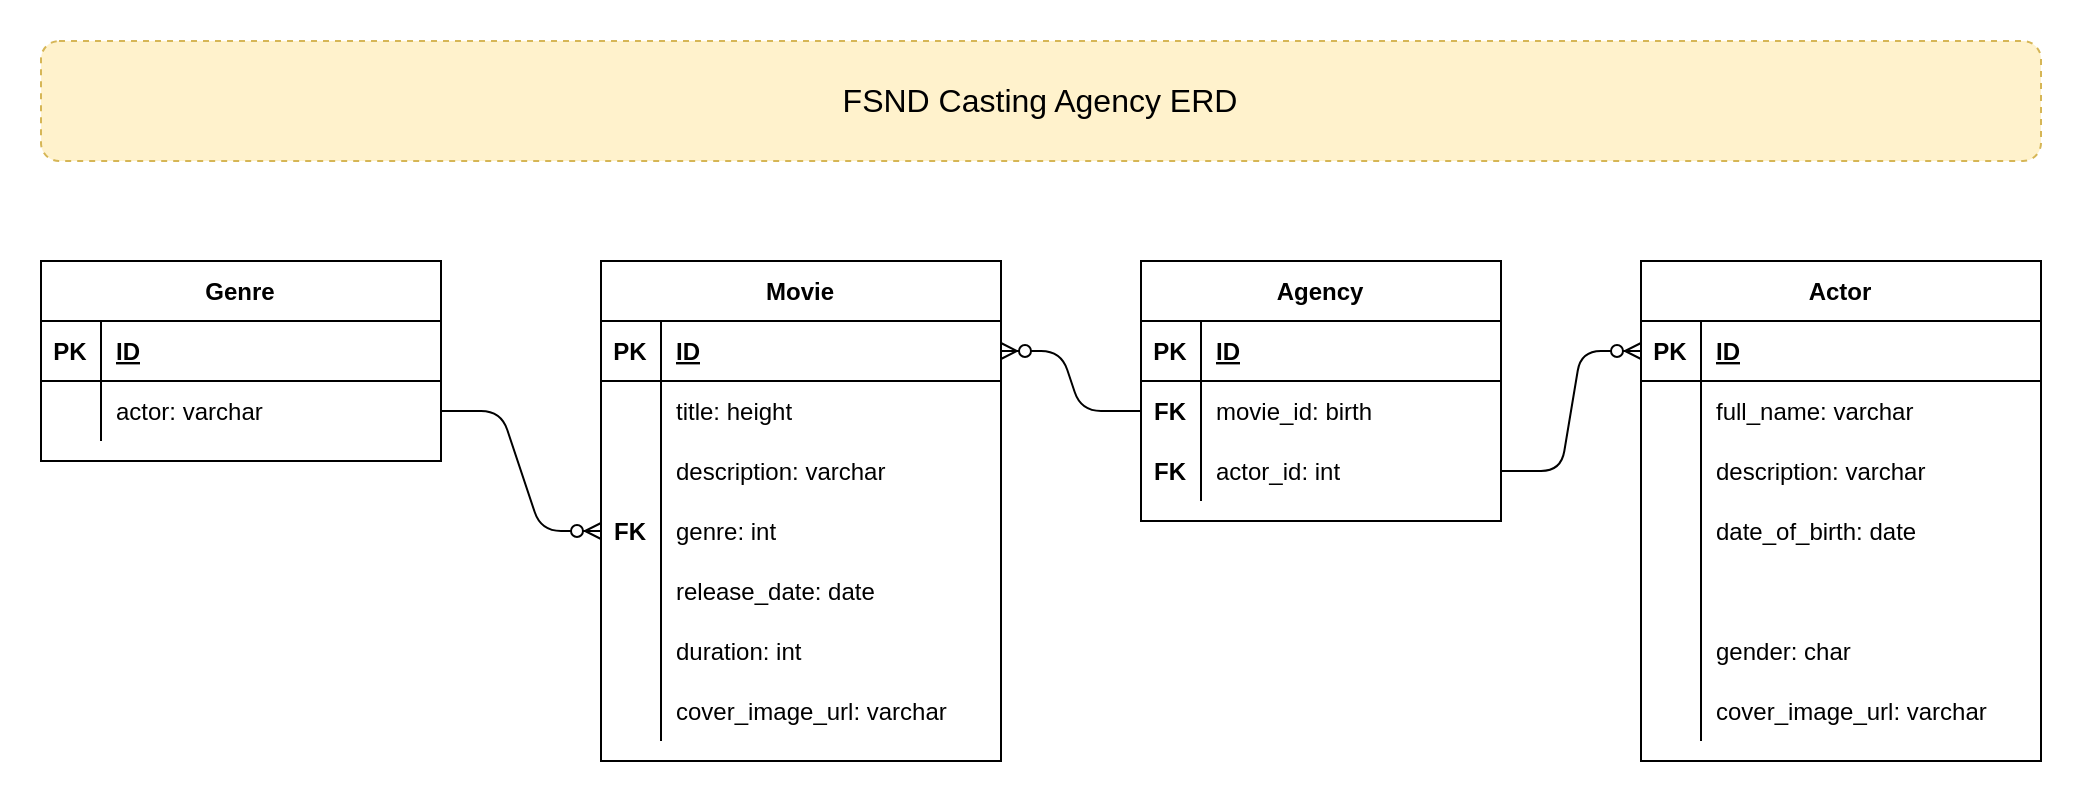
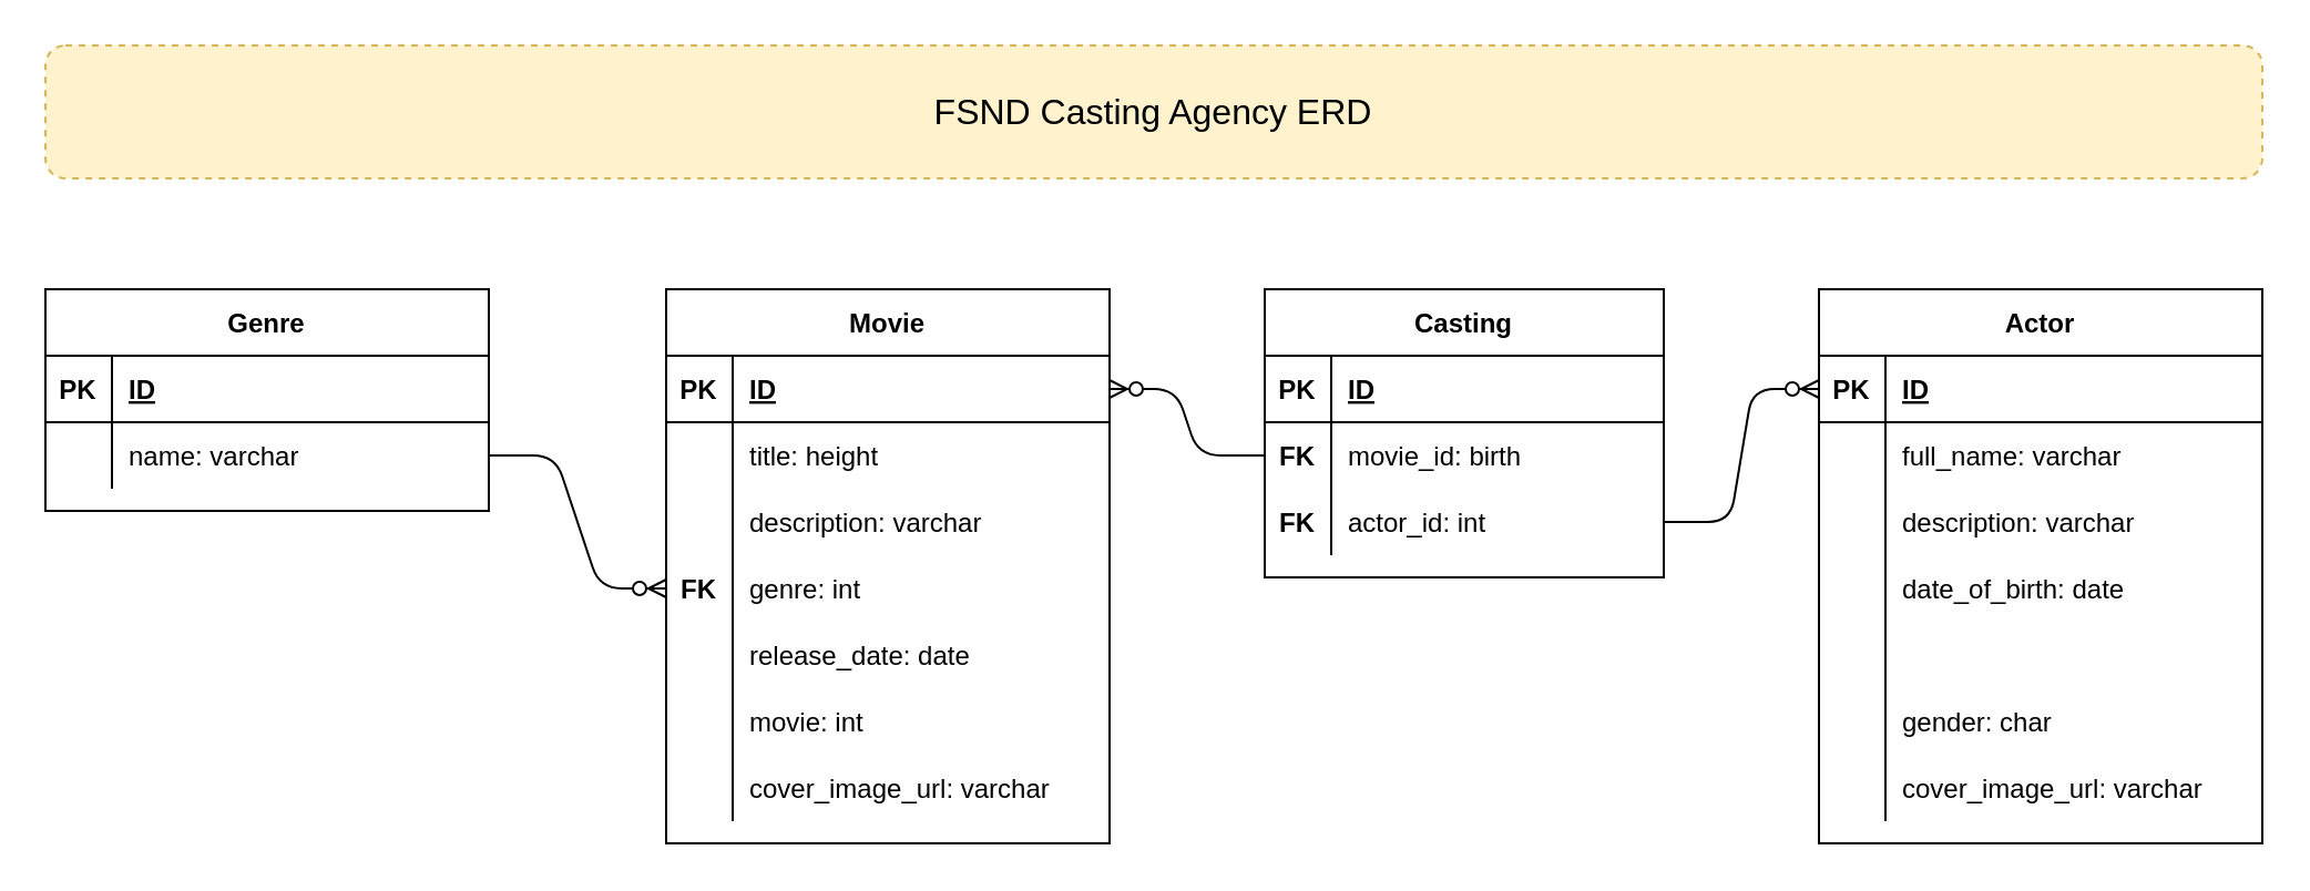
  <mxCell id="0" />
  <mxCell id="1" parent="0" />
  <mxCell id="2" value="Actor" style="shape=table;startSize=30;container=1;collapsible=1;childLayout=tableLayout;fixedRows=1;rowLines=0;fontStyle=1;align=center;resizeLast=1;" parent="1" vertex="1"><mxGeometry x="820" y="130" width="200" height="250" as="geometry" /></mxCell>
  <mxCell id="3" value="" style="shape=partialRectangle;collapsible=0;dropTarget=0;pointerEvents=0;fillColor=none;top=0;left=0;bottom=1;right=0;points=[[0,0.5],[1,0.5]];portConstraint=eastwest;" parent="2" vertex="1"><mxGeometry y="30" width="200" height="30" as="geometry" /></mxCell>
  <mxCell id="4" value="PK" style="shape=partialRectangle;connectable=0;fillColor=none;top=0;left=0;bottom=0;right=0;fontStyle=1;overflow=hidden;" parent="3" vertex="1"><mxGeometry width="30" height="30" as="geometry" /></mxCell>
  <mxCell id="5" value="ID" style="shape=partialRectangle;connectable=0;fillColor=none;top=0;left=0;bottom=0;right=0;align=left;spacingLeft=6;fontStyle=5;overflow=hidden;" parent="3" vertex="1"><mxGeometry x="30" width="170" height="30" as="geometry" /></mxCell>
  <mxCell id="6" value="" style="shape=partialRectangle;collapsible=0;dropTarget=0;pointerEvents=0;fillColor=none;top=0;left=0;bottom=0;right=0;points=[[0,0.5],[1,0.5]];portConstraint=eastwest;" parent="2" vertex="1"><mxGeometry y="60" width="200" height="30" as="geometry" /></mxCell>
  <mxCell id="7" value="" style="shape=partialRectangle;connectable=0;fillColor=none;top=0;left=0;bottom=0;right=0;editable=1;overflow=hidden;" parent="6" vertex="1"><mxGeometry width="30" height="30" as="geometry" /></mxCell>
  <mxCell id="8" value="full_name: varchar" style="shape=partialRectangle;connectable=0;fillColor=none;top=0;left=0;bottom=0;right=0;align=left;spacingLeft=6;overflow=hidden;" parent="6" vertex="1"><mxGeometry x="30" width="170" height="30" as="geometry" /></mxCell>
  <mxCell id="9" value="" style="shape=partialRectangle;collapsible=0;dropTarget=0;pointerEvents=0;fillColor=none;top=0;left=0;bottom=0;right=0;points=[[0,0.5],[1,0.5]];portConstraint=eastwest;" parent="2" vertex="1"><mxGeometry y="90" width="200" height="30" as="geometry" /></mxCell>
  <mxCell id="10" value="" style="shape=partialRectangle;connectable=0;fillColor=none;top=0;left=0;bottom=0;right=0;editable=1;overflow=hidden;" parent="9" vertex="1"><mxGeometry width="30" height="30" as="geometry" /></mxCell>
  <mxCell id="11" value="description: varchar" style="shape=partialRectangle;connectable=0;fillColor=none;top=0;left=0;bottom=0;right=0;align=left;spacingLeft=6;overflow=hidden;" parent="9" vertex="1"><mxGeometry x="30" width="170" height="30" as="geometry" /></mxCell>
  <mxCell id="12" value="" style="shape=partialRectangle;collapsible=0;dropTarget=0;pointerEvents=0;fillColor=none;top=0;left=0;bottom=0;right=0;points=[[0,0.5],[1,0.5]];portConstraint=eastwest;" parent="2" vertex="1"><mxGeometry y="120" width="200" height="30" as="geometry" /></mxCell>
  <mxCell id="13" value="" style="shape=partialRectangle;connectable=0;fillColor=none;top=0;left=0;bottom=0;right=0;editable=1;overflow=hidden;" parent="12" vertex="1"><mxGeometry width="30" height="30" as="geometry" /></mxCell>
  <mxCell id="14" value="date_of_birth: date" style="shape=partialRectangle;connectable=0;fillColor=none;top=0;left=0;bottom=0;right=0;align=left;spacingLeft=6;overflow=hidden;" parent="12" vertex="1"><mxGeometry x="30" width="170" height="30" as="geometry" /></mxCell>
  <mxCell id="15" value="" style="shape=partialRectangle;collapsible=0;dropTarget=0;pointerEvents=0;fillColor=none;top=0;left=0;bottom=0;right=0;points=[[0,0.5],[1,0.5]];portConstraint=eastwest;" parent="2" vertex="1"><mxGeometry y="150" width="200" height="30" as="geometry" /></mxCell>
  <mxCell id="16" value="" style="shape=partialRectangle;connectable=0;fillColor=none;top=0;left=0;bottom=0;right=0;editable=1;overflow=hidden;" parent="15" vertex="1"><mxGeometry width="30" height="30" as="geometry" /></mxCell>
  <mxCell id="17" value="" style="shape=partialRectangle;collapsible=0;dropTarget=0;pointerEvents=0;fillColor=none;top=0;left=0;bottom=0;right=0;points=[[0,0.5],[1,0.5]];portConstraint=eastwest;" parent="2" vertex="1"><mxGeometry y="180" width="200" height="30" as="geometry" /></mxCell>
  <mxCell id="18" value="" style="shape=partialRectangle;connectable=0;fillColor=none;top=0;left=0;bottom=0;right=0;editable=1;overflow=hidden;" parent="17" vertex="1"><mxGeometry width="30" height="30" as="geometry" /></mxCell>
  <mxCell id="19" value="gender: char" style="shape=partialRectangle;connectable=0;fillColor=none;top=0;left=0;bottom=0;right=0;align=left;spacingLeft=6;overflow=hidden;" parent="17" vertex="1"><mxGeometry x="30" width="170" height="30" as="geometry" /></mxCell>
  <mxCell id="20" value="" style="shape=partialRectangle;collapsible=0;dropTarget=0;pointerEvents=0;fillColor=none;top=0;left=0;bottom=0;right=0;points=[[0,0.5],[1,0.5]];portConstraint=eastwest;" parent="2" vertex="1"><mxGeometry y="210" width="200" height="30" as="geometry" /></mxCell>
  <mxCell id="21" value="" style="shape=partialRectangle;connectable=0;fillColor=none;top=0;left=0;bottom=0;right=0;editable=1;overflow=hidden;" parent="20" vertex="1"><mxGeometry width="30" height="30" as="geometry" /></mxCell>
  <mxCell id="22" value="cover_image_url: varchar" style="shape=partialRectangle;connectable=0;fillColor=none;top=0;left=0;bottom=0;right=0;align=left;spacingLeft=6;overflow=hidden;" parent="20" vertex="1"><mxGeometry x="30" width="170" height="30" as="geometry" /></mxCell>
  <mxCell id="23" value="Movie" style="shape=table;startSize=30;container=1;collapsible=1;childLayout=tableLayout;fixedRows=1;rowLines=0;fontStyle=1;align=center;resizeLast=1;" parent="1" vertex="1"><mxGeometry x="300" y="130" width="200" height="250" as="geometry" /></mxCell>
  <mxCell id="24" value="" style="shape=partialRectangle;collapsible=0;dropTarget=0;pointerEvents=0;fillColor=none;top=0;left=0;bottom=1;right=0;points=[[0,0.5],[1,0.5]];portConstraint=eastwest;" parent="23" vertex="1"><mxGeometry y="30" width="200" height="30" as="geometry" /></mxCell>
  <mxCell id="25" value="PK" style="shape=partialRectangle;connectable=0;fillColor=none;top=0;left=0;bottom=0;right=0;fontStyle=1;overflow=hidden;" parent="24" vertex="1"><mxGeometry width="30" height="30" as="geometry" /></mxCell>
  <mxCell id="26" value="ID" style="shape=partialRectangle;connectable=0;fillColor=none;top=0;left=0;bottom=0;right=0;align=left;spacingLeft=6;fontStyle=5;overflow=hidden;" parent="24" vertex="1"><mxGeometry x="30" width="170" height="30" as="geometry" /></mxCell>
  <mxCell id="27" value="" style="shape=partialRectangle;collapsible=0;dropTarget=0;pointerEvents=0;fillColor=none;top=0;left=0;bottom=0;right=0;points=[[0,0.5],[1,0.5]];portConstraint=eastwest;" parent="23" vertex="1"><mxGeometry y="60" width="200" height="30" as="geometry" /></mxCell>
  <mxCell id="28" value="" style="shape=partialRectangle;connectable=0;fillColor=none;top=0;left=0;bottom=0;right=0;editable=1;overflow=hidden;" parent="27" vertex="1"><mxGeometry width="30" height="30" as="geometry" /></mxCell>
  <mxCell id="29" value="title: height" style="shape=partialRectangle;connectable=0;fillColor=none;top=0;left=0;bottom=0;right=0;align=left;spacingLeft=6;overflow=hidden;" parent="27" vertex="1"><mxGeometry x="30" width="170" height="30" as="geometry" /></mxCell>
  <mxCell id="30" value="" style="shape=partialRectangle;collapsible=0;dropTarget=0;pointerEvents=0;fillColor=none;top=0;left=0;bottom=0;right=0;points=[[0,0.5],[1,0.5]];portConstraint=eastwest;" parent="23" vertex="1"><mxGeometry y="90" width="200" height="30" as="geometry" /></mxCell>
  <mxCell id="31" value="" style="shape=partialRectangle;connectable=0;fillColor=none;top=0;left=0;bottom=0;right=0;editable=1;overflow=hidden;" parent="30" vertex="1"><mxGeometry width="30" height="30" as="geometry" /></mxCell>
  <mxCell id="32" value="description: varchar" style="shape=partialRectangle;connectable=0;fillColor=none;top=0;left=0;bottom=0;right=0;align=left;spacingLeft=6;overflow=hidden;" parent="30" vertex="1"><mxGeometry x="30" width="170" height="30" as="geometry" /></mxCell>
  <mxCell id="33" value="" style="shape=partialRectangle;collapsible=0;dropTarget=0;pointerEvents=0;fillColor=none;top=0;left=0;bottom=0;right=0;points=[[0,0.5],[1,0.5]];portConstraint=eastwest;" parent="23" vertex="1"><mxGeometry y="120" width="200" height="30" as="geometry" /></mxCell>
  <mxCell id="34" value="FK" style="shape=partialRectangle;connectable=0;fillColor=none;top=0;left=0;bottom=0;right=0;editable=1;overflow=hidden;fontStyle=1" parent="33" vertex="1"><mxGeometry width="30" height="30" as="geometry" /></mxCell>
  <mxCell id="35" value="genre: int" style="shape=partialRectangle;connectable=0;fillColor=none;top=0;left=0;bottom=0;right=0;align=left;spacingLeft=6;overflow=hidden;" parent="33" vertex="1"><mxGeometry x="30" width="170" height="30" as="geometry" /></mxCell>
  <mxCell id="36" value="" style="shape=partialRectangle;collapsible=0;dropTarget=0;pointerEvents=0;fillColor=none;top=0;left=0;bottom=0;right=0;points=[[0,0.5],[1,0.5]];portConstraint=eastwest;" parent="23" vertex="1"><mxGeometry y="150" width="200" height="30" as="geometry" /></mxCell>
  <mxCell id="37" value="" style="shape=partialRectangle;connectable=0;fillColor=none;top=0;left=0;bottom=0;right=0;editable=1;overflow=hidden;" parent="36" vertex="1"><mxGeometry width="30" height="30" as="geometry" /></mxCell>
  <mxCell id="38" value="release_date: date" style="shape=partialRectangle;connectable=0;fillColor=none;top=0;left=0;bottom=0;right=0;align=left;spacingLeft=6;overflow=hidden;" parent="36" vertex="1"><mxGeometry x="30" width="170" height="30" as="geometry" /></mxCell>
  <mxCell id="39" value="" style="shape=partialRectangle;collapsible=0;dropTarget=0;pointerEvents=0;fillColor=none;top=0;left=0;bottom=0;right=0;points=[[0,0.5],[1,0.5]];portConstraint=eastwest;" parent="23" vertex="1"><mxGeometry y="180" width="200" height="30" as="geometry" /></mxCell>
  <mxCell id="40" value="" style="shape=partialRectangle;connectable=0;fillColor=none;top=0;left=0;bottom=0;right=0;editable=1;overflow=hidden;" parent="39" vertex="1"><mxGeometry width="30" height="30" as="geometry" /></mxCell>
- <mxCell id="41" value="duration: int" style="shape=partialRectangle;connectable=0;fillColor=none;top=0;left=0;bottom=0;right=0;align=left;spacingLeft=6;overflow=hidden;" parent="39" vertex="1"><mxGeometry x="30" width="170" height="30" as="geometry" /></mxCell>
+ <mxCell id="41" value="movie: int" style="shape=partialRectangle;connectable=0;fillColor=none;top=0;left=0;bottom=0;right=0;align=left;spacingLeft=6;overflow=hidden;" parent="39" vertex="1"><mxGeometry x="30" width="170" height="30" as="geometry" /></mxCell>
  <mxCell id="42" value="" style="shape=partialRectangle;collapsible=0;dropTarget=0;pointerEvents=0;fillColor=none;top=0;left=0;bottom=0;right=0;points=[[0,0.5],[1,0.5]];portConstraint=eastwest;" parent="23" vertex="1"><mxGeometry y="210" width="200" height="30" as="geometry" /></mxCell>
  <mxCell id="43" value="" style="shape=partialRectangle;connectable=0;fillColor=none;top=0;left=0;bottom=0;right=0;editable=1;overflow=hidden;" parent="42" vertex="1"><mxGeometry width="30" height="30" as="geometry" /></mxCell>
  <mxCell id="44" value="cover_image_url: varchar" style="shape=partialRectangle;connectable=0;fillColor=none;top=0;left=0;bottom=0;right=0;align=left;spacingLeft=6;overflow=hidden;" parent="42" vertex="1"><mxGeometry x="30" width="170" height="30" as="geometry" /></mxCell>
- <mxCell id="45" value="Agency" style="shape=table;startSize=30;container=1;collapsible=1;childLayout=tableLayout;fixedRows=1;rowLines=0;fontStyle=1;align=center;resizeLast=1;" parent="1" vertex="1"><mxGeometry x="570" y="130" width="180" height="130" as="geometry" /></mxCell>
+ <mxCell id="45" value="Casting" style="shape=table;startSize=30;container=1;collapsible=1;childLayout=tableLayout;fixedRows=1;rowLines=0;fontStyle=1;align=center;resizeLast=1;" parent="1" vertex="1"><mxGeometry x="570" y="130" width="180" height="130" as="geometry" /></mxCell>
  <mxCell id="46" value="" style="shape=partialRectangle;collapsible=0;dropTarget=0;pointerEvents=0;fillColor=none;top=0;left=0;bottom=1;right=0;points=[[0,0.5],[1,0.5]];portConstraint=eastwest;" parent="45" vertex="1"><mxGeometry y="30" width="180" height="30" as="geometry" /></mxCell>
  <mxCell id="47" value="PK" style="shape=partialRectangle;connectable=0;fillColor=none;top=0;left=0;bottom=0;right=0;fontStyle=1;overflow=hidden;" parent="46" vertex="1"><mxGeometry width="30" height="30" as="geometry" /></mxCell>
  <mxCell id="48" value="ID" style="shape=partialRectangle;connectable=0;fillColor=none;top=0;left=0;bottom=0;right=0;align=left;spacingLeft=6;fontStyle=5;overflow=hidden;" parent="46" vertex="1"><mxGeometry x="30" width="150" height="30" as="geometry" /></mxCell>
  <mxCell id="49" value="" style="shape=partialRectangle;collapsible=0;dropTarget=0;pointerEvents=0;fillColor=none;top=0;left=0;bottom=0;right=0;points=[[0,0.5],[1,0.5]];portConstraint=eastwest;" parent="45" vertex="1"><mxGeometry y="60" width="180" height="30" as="geometry" /></mxCell>
  <mxCell id="50" value="FK" style="shape=partialRectangle;connectable=0;fillColor=none;top=0;left=0;bottom=0;right=0;editable=1;overflow=hidden;fontStyle=1" parent="49" vertex="1"><mxGeometry width="30" height="30" as="geometry" /></mxCell>
  <mxCell id="51" value="movie_id: birth" style="shape=partialRectangle;connectable=0;fillColor=none;top=0;left=0;bottom=0;right=0;align=left;spacingLeft=6;overflow=hidden;" parent="49" vertex="1"><mxGeometry x="30" width="150" height="30" as="geometry" /></mxCell>
  <mxCell id="52" value="" style="shape=partialRectangle;collapsible=0;dropTarget=0;pointerEvents=0;fillColor=none;top=0;left=0;bottom=0;right=0;points=[[0,0.5],[1,0.5]];portConstraint=eastwest;" parent="45" vertex="1"><mxGeometry y="90" width="180" height="30" as="geometry" /></mxCell>
  <mxCell id="53" value="FK" style="shape=partialRectangle;connectable=0;fillColor=none;top=0;left=0;bottom=0;right=0;editable=1;overflow=hidden;fontStyle=1" parent="52" vertex="1"><mxGeometry width="30" height="30" as="geometry" /></mxCell>
  <mxCell id="54" value="actor_id: int" style="shape=partialRectangle;connectable=0;fillColor=none;top=0;left=0;bottom=0;right=0;align=left;spacingLeft=6;overflow=hidden;" parent="52" vertex="1"><mxGeometry x="30" width="150" height="30" as="geometry" /></mxCell>
  <mxCell id="55" value="Genre" style="shape=table;startSize=30;container=1;collapsible=1;childLayout=tableLayout;fixedRows=1;rowLines=0;fontStyle=1;align=center;resizeLast=1;" parent="1" vertex="1"><mxGeometry x="20" y="130" width="200" height="100" as="geometry" /></mxCell>
  <mxCell id="56" value="" style="shape=partialRectangle;collapsible=0;dropTarget=0;pointerEvents=0;fillColor=none;top=0;left=0;bottom=1;right=0;points=[[0,0.5],[1,0.5]];portConstraint=eastwest;" parent="55" vertex="1"><mxGeometry y="30" width="200" height="30" as="geometry" /></mxCell>
  <mxCell id="57" value="PK" style="shape=partialRectangle;connectable=0;fillColor=none;top=0;left=0;bottom=0;right=0;fontStyle=1;overflow=hidden;" parent="56" vertex="1"><mxGeometry width="30" height="30" as="geometry" /></mxCell>
  <mxCell id="58" value="ID" style="shape=partialRectangle;connectable=0;fillColor=none;top=0;left=0;bottom=0;right=0;align=left;spacingLeft=6;fontStyle=5;overflow=hidden;" parent="56" vertex="1"><mxGeometry x="30" width="170" height="30" as="geometry" /></mxCell>
  <mxCell id="59" value="" style="shape=partialRectangle;collapsible=0;dropTarget=0;pointerEvents=0;fillColor=none;top=0;left=0;bottom=0;right=0;points=[[0,0.5],[1,0.5]];portConstraint=eastwest;" parent="55" vertex="1"><mxGeometry y="60" width="200" height="30" as="geometry" /></mxCell>
  <mxCell id="60" value="" style="shape=partialRectangle;connectable=0;fillColor=none;top=0;left=0;bottom=0;right=0;editable=1;overflow=hidden;" parent="59" vertex="1"><mxGeometry width="30" height="30" as="geometry" /></mxCell>
- <mxCell id="61" value="actor: varchar" style="shape=partialRectangle;connectable=0;fillColor=none;top=0;left=0;bottom=0;right=0;align=left;spacingLeft=6;overflow=hidden;" parent="59" vertex="1"><mxGeometry x="30" width="170" height="30" as="geometry" /></mxCell>
+ <mxCell id="61" value="name: varchar" style="shape=partialRectangle;connectable=0;fillColor=none;top=0;left=0;bottom=0;right=0;align=left;spacingLeft=6;overflow=hidden;" parent="59" vertex="1"><mxGeometry x="30" width="170" height="30" as="geometry" /></mxCell>
  <mxCell id="62" value="" style="edgeStyle=entityRelationEdgeStyle;fontSize=12;html=1;endArrow=ERzeroToMany;endFill=1;exitX=0;exitY=0.5;exitDx=0;exitDy=0;" parent="1" source="49" target="24" edge="1"><mxGeometry width="100" height="100" relative="1" as="geometry"><mxPoint x="520" y="400" as="sourcePoint" /><mxPoint x="620" y="300" as="targetPoint" /></mxGeometry></mxCell>
  <mxCell id="63" value="" style="edgeStyle=entityRelationEdgeStyle;fontSize=12;html=1;endArrow=ERzeroToMany;endFill=1;" parent="1" source="52" target="3" edge="1"><mxGeometry width="100" height="100" relative="1" as="geometry"><mxPoint x="650" y="430" as="sourcePoint" /><mxPoint x="750" y="330" as="targetPoint" /></mxGeometry></mxCell>
  <mxCell id="64" value="" style="edgeStyle=entityRelationEdgeStyle;fontSize=12;html=1;endArrow=ERzeroToMany;endFill=1;" parent="1" source="59" target="33" edge="1"><mxGeometry width="100" height="100" relative="1" as="geometry"><mxPoint x="60" y="430" as="sourcePoint" /><mxPoint x="160" y="330" as="targetPoint" /></mxGeometry></mxCell>
  <mxCell id="65" value="&lt;span&gt;&lt;font style=&quot;font-size: 16px&quot;&gt;FSND Casting Agency ERD&lt;/font&gt;&lt;/span&gt;" style="rounded=1;whiteSpace=wrap;html=1;fillColor=#fff2cc;strokeColor=#d6b656;dashed=1;" parent="1" vertex="1"><mxGeometry x="20" y="20" width="1000" height="60" as="geometry" /></mxCell>
